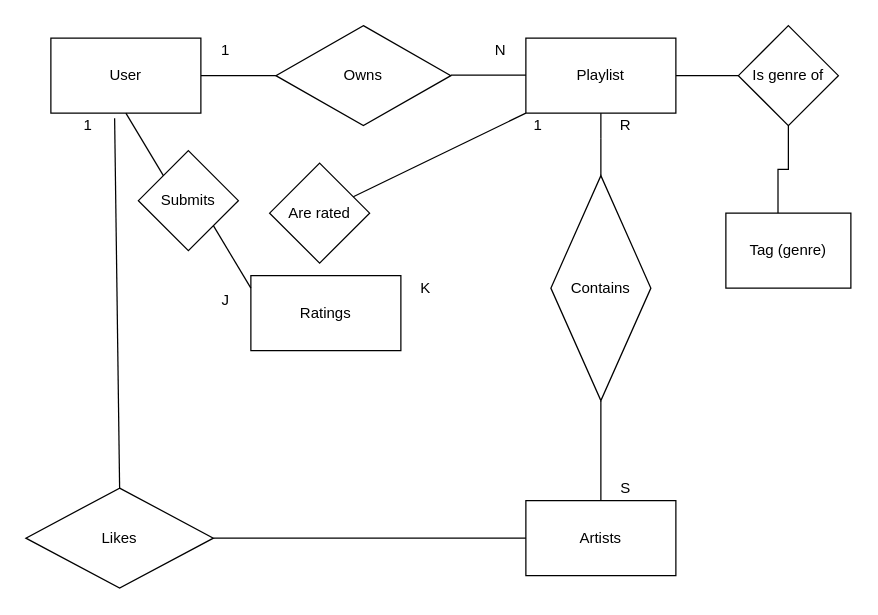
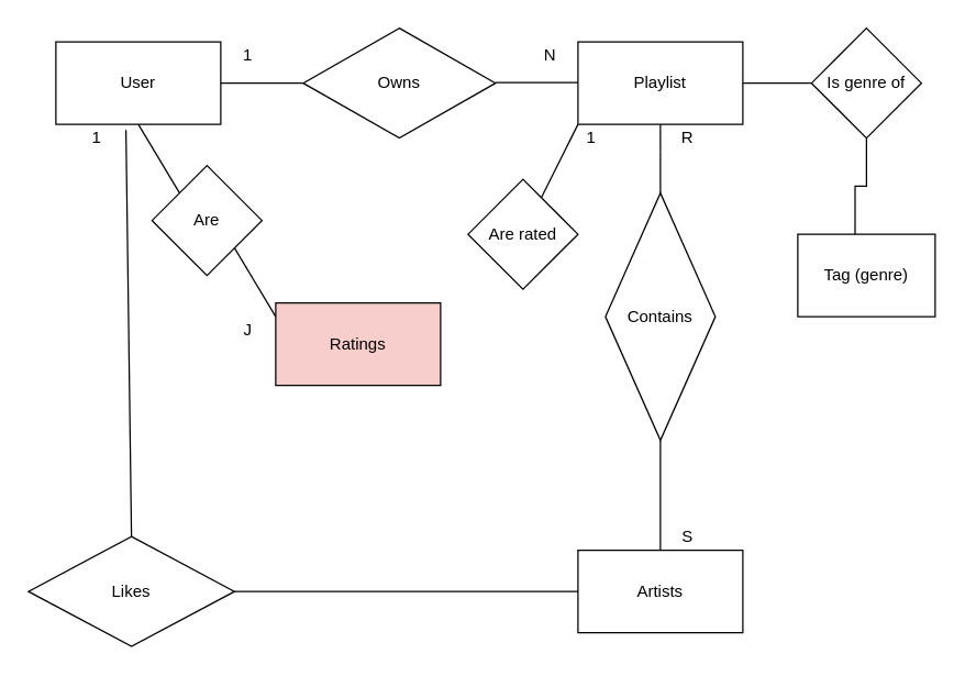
  <mxCell id="0" />
  <mxCell id="1" parent="0" />
  <mxCell id="2" style="edgeStyle=orthogonalEdgeStyle;rounded=0;orthogonalLoop=1;jettySize=auto;html=1;exitX=1;exitY=0.5;exitDx=0;exitDy=0;entryX=0;entryY=0.5;entryDx=0;entryDy=0;endArrow=none;endFill=0;" parent="1" source="3" target="7" edge="1"><mxGeometry relative="1" as="geometry" /></mxCell>
  <mxCell id="3" value="User" style="rounded=0;whiteSpace=wrap;html=1;" parent="1" vertex="1"><mxGeometry x="40" y="30" width="120" height="60" as="geometry" /></mxCell>
  <mxCell id="4" value="" style="edgeStyle=orthogonalEdgeStyle;rounded=0;orthogonalLoop=1;jettySize=auto;html=1;endArrow=none;endFill=0;" parent="1" source="14" target="10" edge="1"><mxGeometry relative="1" as="geometry"><Array as="points"><mxPoint x="480" y="120" /><mxPoint x="480" y="120" /></Array></mxGeometry></mxCell>
  <mxCell id="5" style="edgeStyle=orthogonalEdgeStyle;rounded=0;orthogonalLoop=1;jettySize=auto;html=1;exitX=1;exitY=0.5;exitDx=0;exitDy=0;entryX=0;entryY=0.5;entryDx=0;entryDy=0;endArrow=none;endFill=0;" edge="1" parent="1" source="6" target="31"><mxGeometry relative="1" as="geometry" /></mxCell>
  <mxCell id="6" value="Playlist" style="rounded=0;whiteSpace=wrap;html=1;" parent="1" vertex="1"><mxGeometry x="420" y="30" width="120" height="60" as="geometry" /></mxCell>
  <mxCell id="7" value="Owns" style="rhombus;whiteSpace=wrap;html=1;" parent="1" vertex="1"><mxGeometry x="220" y="20" width="140" height="80" as="geometry" /></mxCell>
  <mxCell id="8" style="edgeStyle=orthogonalEdgeStyle;rounded=0;orthogonalLoop=1;jettySize=auto;html=1;exitX=1;exitY=0.5;exitDx=0;exitDy=0;entryX=0;entryY=0.5;entryDx=0;entryDy=0;endArrow=none;endFill=0;" parent="1" edge="1"><mxGeometry relative="1" as="geometry"><mxPoint x="360" y="59.5" as="sourcePoint" /><mxPoint x="420" y="59.5" as="targetPoint" /></mxGeometry></mxCell>
  <mxCell id="9" value="" style="edgeStyle=orthogonalEdgeStyle;rounded=0;orthogonalLoop=1;jettySize=auto;html=1;endArrow=none;endFill=0;" parent="1" source="10" edge="1"><mxGeometry relative="1" as="geometry"><mxPoint x="480" y="400" as="targetPoint" /></mxGeometry></mxCell>
  <mxCell id="10" value="Contains" style="rhombus;whiteSpace=wrap;html=1;" parent="1" vertex="1"><mxGeometry x="440" y="140" width="80" height="180" as="geometry" /></mxCell>
  <mxCell id="11" value="Artists" style="rounded=0;whiteSpace=wrap;html=1;" parent="1" vertex="1"><mxGeometry x="420" y="400" width="120" height="60" as="geometry" /></mxCell>
  <mxCell id="12" value="1" style="text;html=1;strokeColor=none;fillColor=none;align=center;verticalAlign=middle;whiteSpace=wrap;rounded=0;" parent="1" vertex="1"><mxGeometry x="160" y="30" width="40" height="20" as="geometry" /></mxCell>
  <mxCell id="13" value="N" style="text;html=1;strokeColor=none;fillColor=none;align=center;verticalAlign=middle;whiteSpace=wrap;rounded=0;" parent="1" vertex="1"><mxGeometry x="380" y="30" width="40" height="20" as="geometry" /></mxCell>
  <mxCell id="14" value="R" style="text;html=1;strokeColor=none;fillColor=none;align=center;verticalAlign=middle;whiteSpace=wrap;rounded=0;" parent="1" vertex="1"><mxGeometry x="480" y="90" width="40" height="20" as="geometry" /></mxCell>
  <mxCell id="15" value="" style="edgeStyle=orthogonalEdgeStyle;rounded=0;orthogonalLoop=1;jettySize=auto;html=1;endArrow=none;endFill=0;" parent="1" source="6" edge="1"><mxGeometry relative="1" as="geometry"><mxPoint x="480" y="90" as="sourcePoint" /><mxPoint x="480" y="110" as="targetPoint" /></mxGeometry></mxCell>
  <mxCell id="16" value="S" style="text;html=1;strokeColor=none;fillColor=none;align=center;verticalAlign=middle;whiteSpace=wrap;rounded=0;" parent="1" vertex="1"><mxGeometry x="480" y="380" width="40" height="20" as="geometry" /></mxCell>
- <mxCell id="17" value="Ratings" style="rounded=0;whiteSpace=wrap;html=1;" parent="1" vertex="1"><mxGeometry x="200" y="220" width="120" height="60" as="geometry" /></mxCell>
- <mxCell id="18" value="Submits" style="rhombus;whiteSpace=wrap;html=1;" parent="1" vertex="1"><mxGeometry x="110" y="120" width="80" height="80" as="geometry" /></mxCell>
- <mxCell id="19" value="Are rated" style="rhombus;whiteSpace=wrap;html=1;" parent="1" vertex="1"><mxGeometry x="215" y="130" width="80" height="80" as="geometry" /></mxCell>
+ <mxCell id="17" value="Ratings" style="rounded=0;whiteSpace=wrap;html=1;fillColor=#f8cecc;" parent="1" vertex="1"><mxGeometry x="200" y="220" width="120" height="60" as="geometry" /></mxCell>
+ <mxCell id="18" value="Are" style="rhombus;whiteSpace=wrap;html=1;" parent="1" vertex="1"><mxGeometry x="110" y="120" width="80" height="80" as="geometry" /></mxCell>
+ <mxCell id="19" value="Are rated" style="rhombus;whiteSpace=wrap;html=1;" parent="1" vertex="1"><mxGeometry x="340" y="130" width="80" height="80" as="geometry" /></mxCell>
  <mxCell id="20" value="" style="endArrow=none;html=1;exitX=0;exitY=0;exitDx=0;exitDy=0;" parent="1" source="18" edge="1"><mxGeometry width="50" height="50" relative="1" as="geometry"><mxPoint x="50" y="140" as="sourcePoint" /><mxPoint x="100" y="90" as="targetPoint" /></mxGeometry></mxCell>
  <mxCell id="21" value="" style="endArrow=none;html=1;exitX=0;exitY=0;exitDx=0;exitDy=0;" parent="1" edge="1"><mxGeometry width="50" height="50" relative="1" as="geometry"><mxPoint x="200" y="230" as="sourcePoint" /><mxPoint x="170" y="180" as="targetPoint" /></mxGeometry></mxCell>
  <mxCell id="22" value="" style="endArrow=none;html=1;" parent="1" source="19" edge="1"><mxGeometry width="50" height="50" relative="1" as="geometry"><mxPoint x="450" y="140" as="sourcePoint" /><mxPoint x="420" y="90" as="targetPoint" /></mxGeometry></mxCell>
  <mxCell id="23" value="1" style="text;html=1;strokeColor=none;fillColor=none;align=center;verticalAlign=middle;whiteSpace=wrap;rounded=0;" parent="1" vertex="1"><mxGeometry x="50" y="90" width="40" height="20" as="geometry" /></mxCell>
  <mxCell id="24" value="J" style="text;html=1;strokeColor=none;fillColor=none;align=center;verticalAlign=middle;whiteSpace=wrap;rounded=0;" parent="1" vertex="1"><mxGeometry x="160" y="230" width="40" height="20" as="geometry" /></mxCell>
- <mxCell id="25" value="K" style="text;html=1;strokeColor=none;fillColor=none;align=center;verticalAlign=middle;whiteSpace=wrap;rounded=0;" parent="1" vertex="1"><mxGeometry x="320" y="220" width="40" height="20" as="geometry" /></mxCell>
  <mxCell id="26" value="1" style="text;html=1;strokeColor=none;fillColor=none;align=center;verticalAlign=middle;whiteSpace=wrap;rounded=0;" parent="1" vertex="1"><mxGeometry x="410" y="90" width="40" height="20" as="geometry" /></mxCell>
  <mxCell id="27" value="" style="endArrow=none;html=1;entryX=0.425;entryY=1.067;entryDx=0;entryDy=0;entryPerimeter=0;exitX=0.5;exitY=0;exitDx=0;exitDy=0;" edge="1" parent="1" source="28" target="3"><mxGeometry width="50" height="50" relative="1" as="geometry"><mxPoint x="90" y="380" as="sourcePoint" /><mxPoint x="140" y="330" as="targetPoint" /></mxGeometry></mxCell>
  <mxCell id="28" value="Likes" style="rhombus;whiteSpace=wrap;html=1;" vertex="1" parent="1"><mxGeometry x="20" y="390" width="150" height="80" as="geometry" /></mxCell>
  <mxCell id="29" value="" style="endArrow=none;html=1;entryX=0;entryY=0.5;entryDx=0;entryDy=0;" edge="1" parent="1" target="11"><mxGeometry width="50" height="50" relative="1" as="geometry"><mxPoint x="170" y="430" as="sourcePoint" /><mxPoint x="220" y="380" as="targetPoint" /></mxGeometry></mxCell>
  <mxCell id="30" style="edgeStyle=orthogonalEdgeStyle;rounded=0;orthogonalLoop=1;jettySize=auto;html=1;exitX=0.5;exitY=1;exitDx=0;exitDy=0;entryX=0.417;entryY=0.033;entryDx=0;entryDy=0;entryPerimeter=0;endArrow=none;endFill=0;" edge="1" parent="1" source="31" target="32"><mxGeometry relative="1" as="geometry" /></mxCell>
  <mxCell id="31" value="Is genre of" style="rhombus;whiteSpace=wrap;html=1;" vertex="1" parent="1"><mxGeometry x="590" y="20" width="80" height="80" as="geometry" /></mxCell>
  <mxCell id="32" value="Tag (genre)" style="rounded=0;whiteSpace=wrap;html=1;" vertex="1" parent="1"><mxGeometry x="580" y="170" width="100" height="60" as="geometry" /></mxCell>
